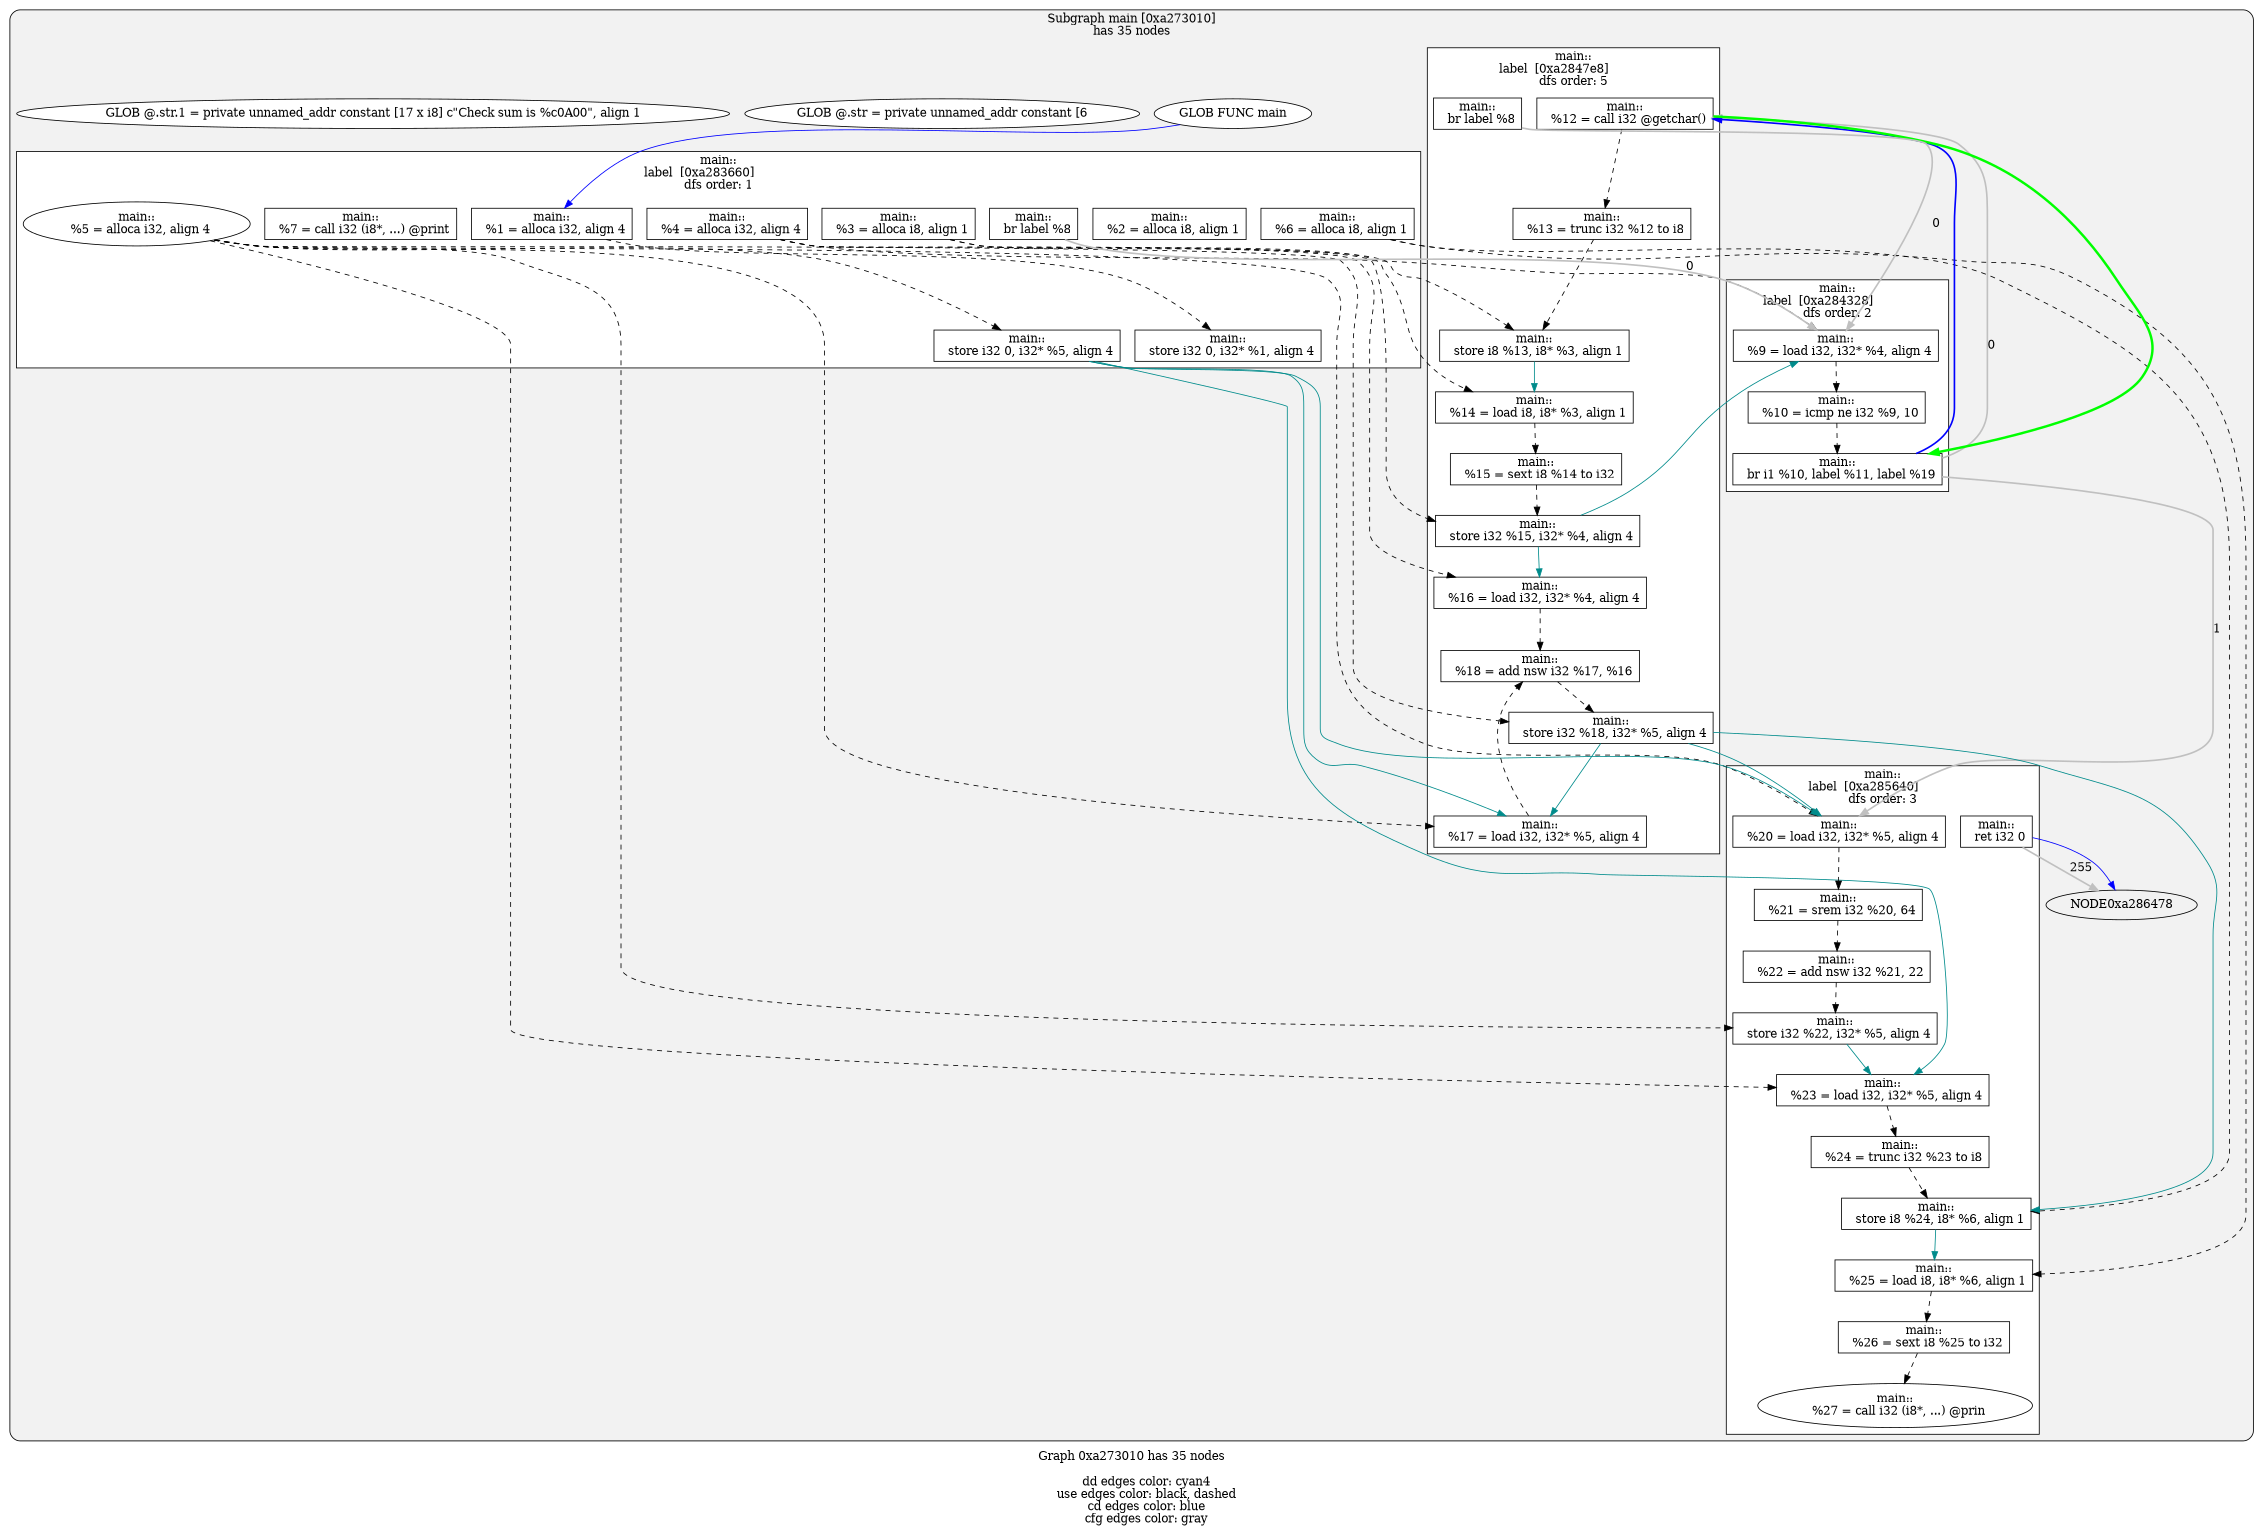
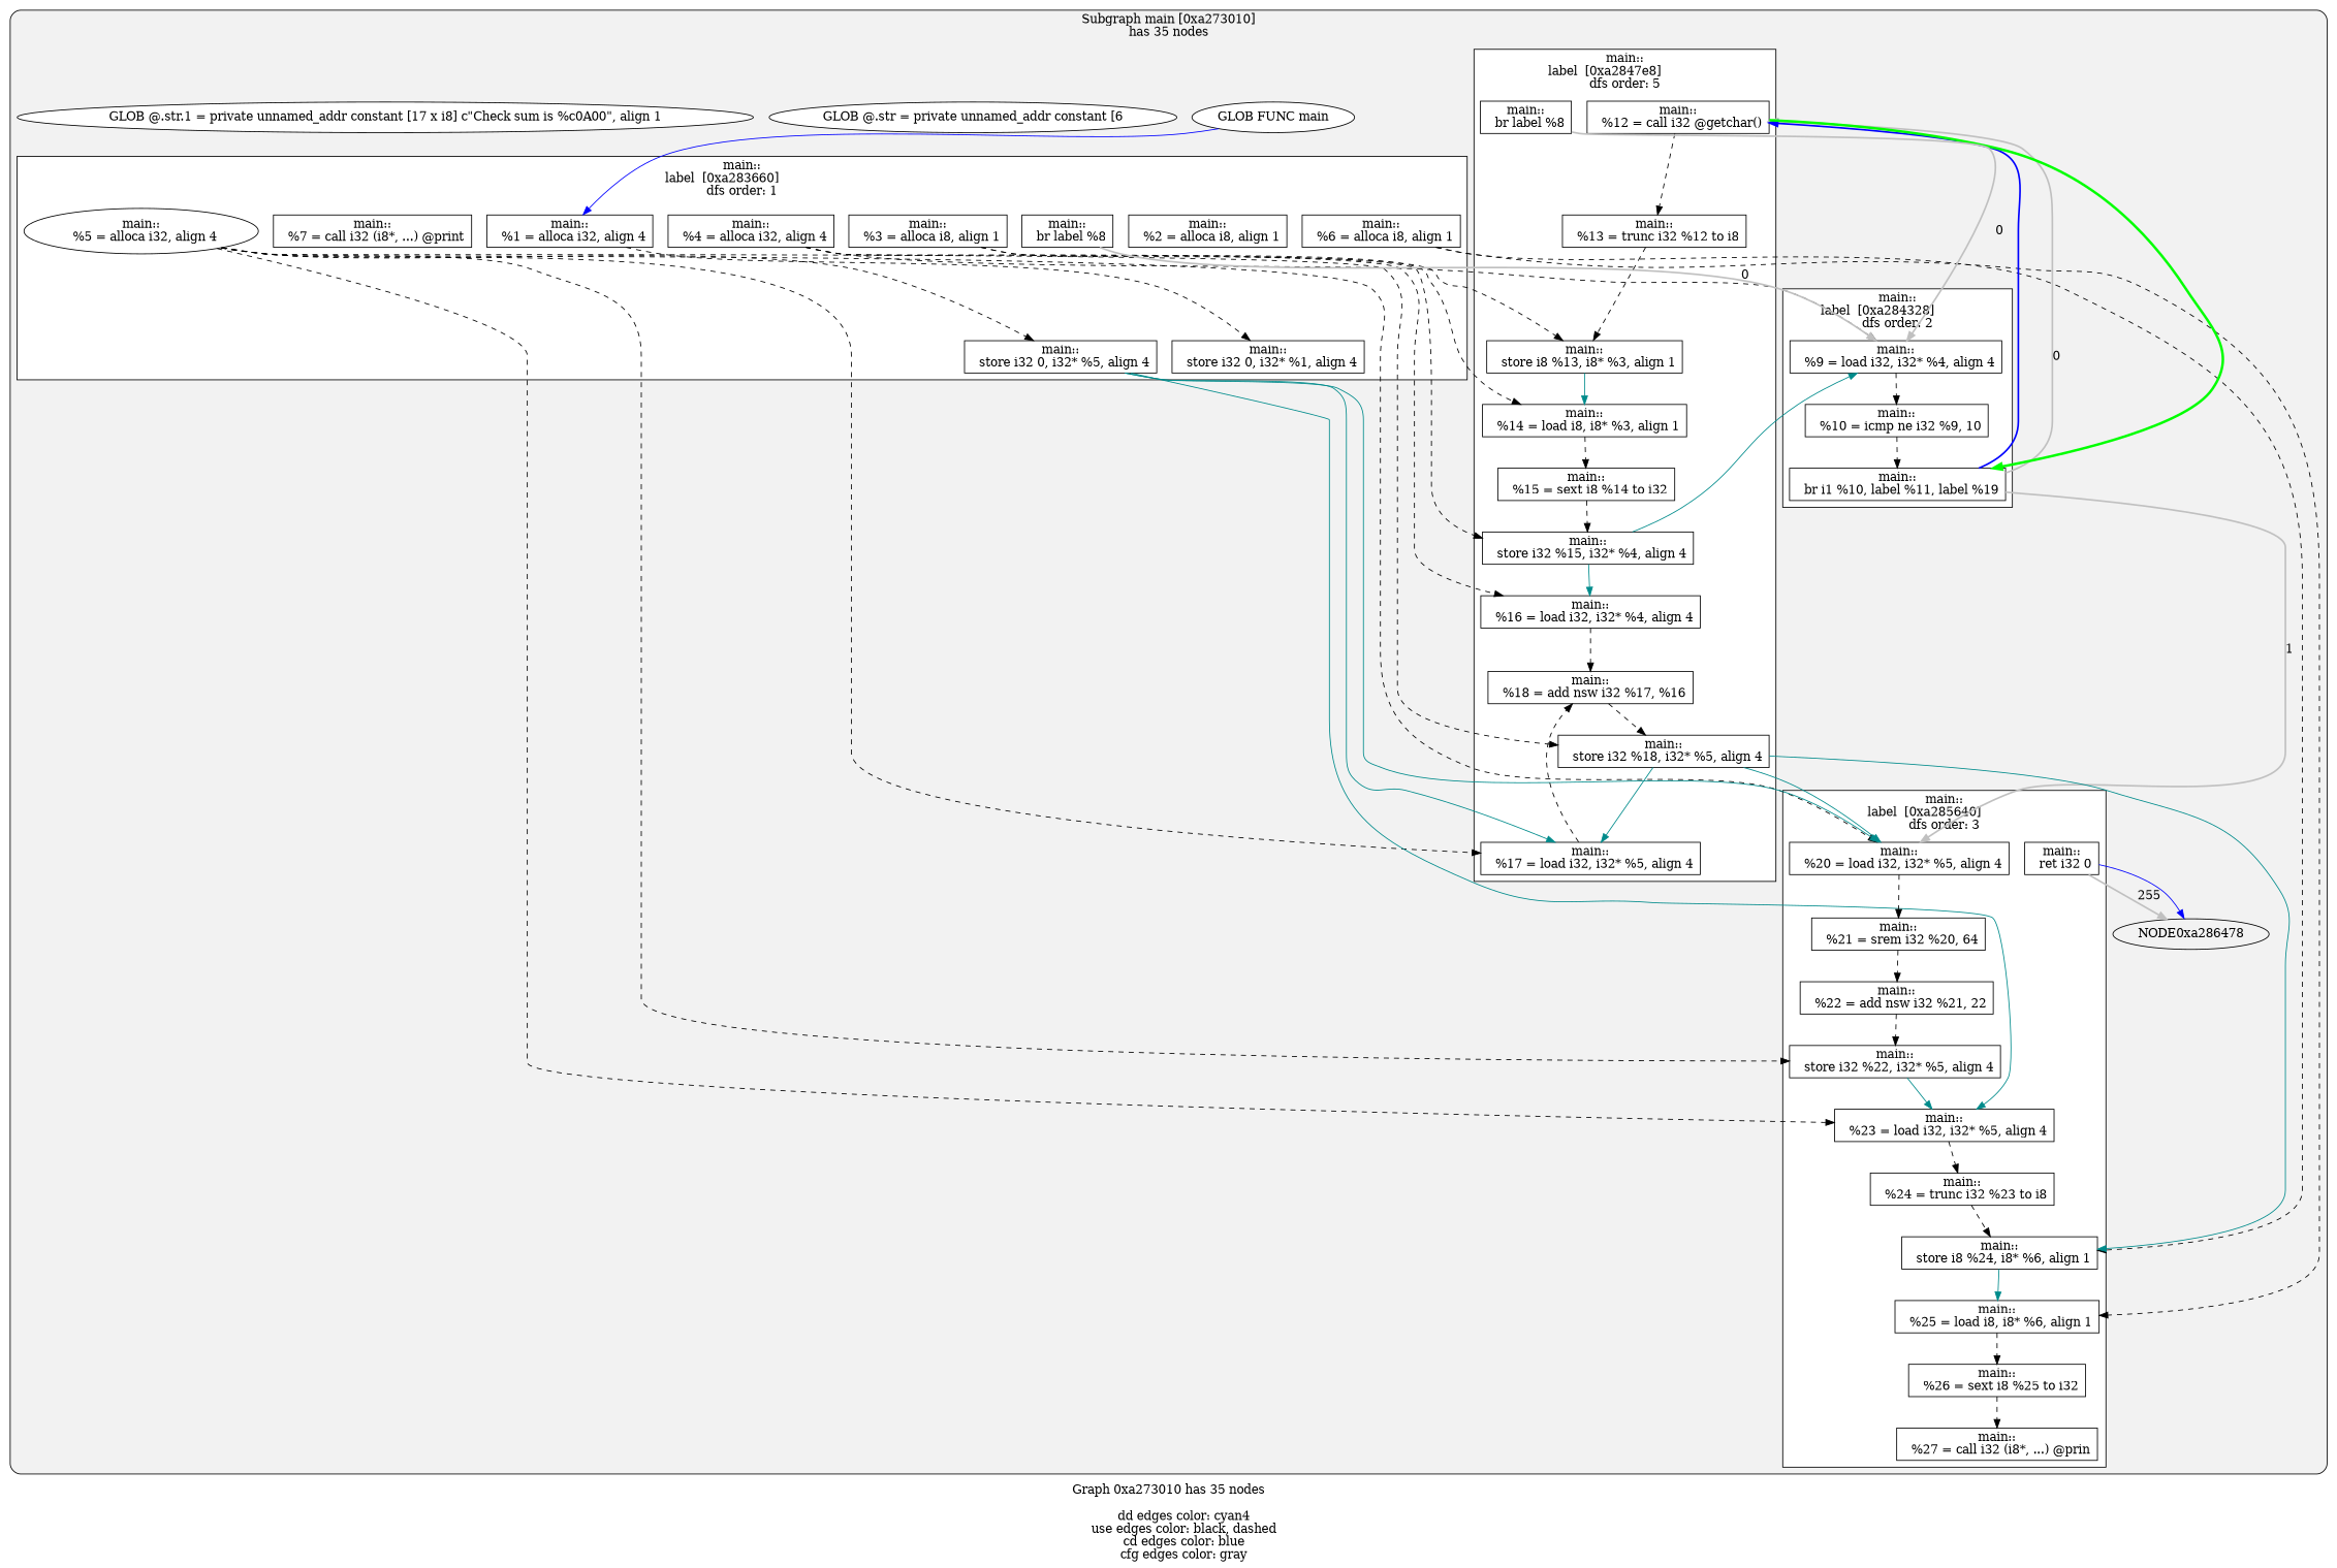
  digraph {
    compound=true
    label="Graph 0xa273010 has 35 nodes\n\n	dd edges color: cyan4\n	use edges color: black, dashed\n	cd edges color: blue\n	cfg edges color: gray"
    node [fillcolor=white shape=rect style=filled]
    edge [color=black rank=max style=dashed]
    n1 [label="main::\n  %1 = alloca i32, align 4"]
    n2 [label="main::\n  %2 = alloca i8, align 1"]
    n3 [label="main::\n  %3 = alloca i8, align 1"]
    n4 [label="main::\n  %4 = alloca i32, align 4"]
    n5 [label="main::\n  %5 = alloca i32, align 4" shape=ellipse]
    n6 [label="main::\n  %6 = alloca i8, align 1"]
    n7 [label="main::\n  store i32 0, i32* %1, align 4"]
    n8 [label="main::\n  store i32 0, i32* %5, align 4"]
    n9 [label="main::\n  %7 = call i32 (i8*, ...) @print"]
    n10 [label="main::\n  br label %8"]
    n11 [label="main::\n  %9 = load i32, i32* %4, align 4"]
    n12 [label="main::\n  %10 = icmp ne i32 %9, 10"]
    n13 [label="main::\n  br i1 %10, label %11, label %19"]
    n14 [label="main::\n  %12 = call i32 @getchar()"]
    n15 [label="main::\n  %13 = trunc i32 %12 to i8"]
    n16 [label="main::\n  store i8 %13, i8* %3, align 1"]
    n17 [label="main::\n  %14 = load i8, i8* %3, align 1"]
    n18 [label="main::\n  %15 = sext i8 %14 to i32"]
    n19 [label="main::\n  store i32 %15, i32* %4, align 4"]
    n20 [label="main::\n  %16 = load i32, i32* %4, align 4"]
    n21 [label="main::\n  %17 = load i32, i32* %5, align 4"]
    n22 [label="main::\n  %18 = add nsw i32 %17, %16"]
    n23 [label="main::\n  store i32 %18, i32* %5, align 4"]
    n24 [label="main::\n  br label %8"]
    n25 [label="main::\n  %20 = load i32, i32* %5, align 4"]
    n26 [label="main::\n  %21 = srem i32 %20, 64"]
    n27 [label="main::\n  %22 = add nsw i32 %21, 22"]
    n28 [label="main::\n  store i32 %22, i32* %5, align 4"]
    n29 [label="main::\n  %23 = load i32, i32* %5, align 4"]
    n30 [label="main::\n  %24 = trunc i32 %23 to i8"]
    n31 [label="main::\n  store i8 %24, i8* %6, align 1"]
    n32 [label="main::\n  %25 = load i8, i8* %6, align 1"]
    n33 [label="main::\n  %26 = sext i8 %25 to i32"]
-   n34 [label="main::\n  %27 = call i32 (i8*, ...) @prin" shape=ellipse]
+   n34 [label="main::\n  %27 = call i32 (i8*, ...) @prin"]
    n35 [label="main::\n  ret i32 0"]
    NODE0xa286478 [fillcolor="" shape="" style=""]
    n37 [label="GLOB FUNC main" shape=""]
    n38 [label="GLOB @.str = private unnamed_addr constant [6" shape=""]
    n39 [label="GLOB @.str.1 = private unnamed_addr constant [17 x i8] c\"Check sum is %c\0A\00\", align 1" shape=""]
    subgraph cluster_1 {
      fillcolor=gray95
      label="Subgraph main [0xa273010]\nhas 35 nodes\n"
      style="filled, rounded"
      NODE0xa286478
      n37
      n38
      n39
      subgraph cluster_2 {
        fillcolor=white
        label="main::\nlabel  [0xa283660]		\ndfs order: 1"
        style=filled
        n1
        n2
        n3
        n4
        n5
        n6
        n7
        n8
        n9
        n10
      }
      subgraph cluster_3 {
        fillcolor=white
        label="main::\nlabel  [0xa284328]		\ndfs order: 2"
        style=filled
        n11
        n12
        n13
      }
      subgraph cluster_4 {
        fillcolor=white
        label="main::\nlabel  [0xa2847e8]		\ndfs order: 5"
        style=filled
        n14
        n15
        n16
        n17
        n18
        n19
        n20
        n21
        n22
        n23
        n24
      }
      subgraph cluster_5 {
        fillcolor=white
        label="main::\nlabel  [0xa285640]		\ndfs order: 3"
        style=filled
        n25
        n26
        n27
        n28
        n29
        n30
        n31
        n32
        n33
        n34
        n35
      }
    }
    n1 -> n7
    n3 -> n16
    n3 -> n17
    n4 -> n11
    n4 -> n19
    n4 -> n20
    n5 -> n8
    n5 -> n21
    n5 -> n23
    n5 -> n25
    n5 -> n28
    n5 -> n29
    n6 -> n31
    n6 -> n32
    n8 -> n21 [color=cyan4 style=""]
    n8 -> n25 [color=cyan4 style=""]
    n8 -> n29 [color=cyan4 style=""]
    n10 -> n11 [color=gray label=0 penwidth=2 rank="" style=""]
    n11 -> n12
    n12 -> n13
    n13 -> n14 [color=gray label=0 penwidth=2 rank="" style=""]
    n13 -> n14 [color=blue penwidth=2 rank="" style=""]
    n13 -> n25 [color=gray label=1 penwidth=2 rank="" style=""]
    n14 -> n13 [color=green constraint=false penwidth=3 rank="" style=""]
    n14 -> n15
    n15 -> n16
    n16 -> n17 [color=cyan4 style=""]
    n17 -> n18
    n18 -> n19
    n19 -> n11 [color=cyan4 style=""]
    n19 -> n20 [color=cyan4 style=""]
    n20 -> n22
    n21 -> n22
    n22 -> n23
    n23 -> n21 [color=cyan4 style=""]
    n23 -> n25 [color=cyan4 style=""]
    n23 -> n31 [color=cyan4 style=""]
    n24 -> n11 [color=gray label=0 penwidth=2 rank="" style=""]
    n25 -> n26
    n26 -> n27
    n27 -> n28
    n28 -> n29 [color=cyan4 style=""]
    n29 -> n30
    n30 -> n31
    n31 -> n32 [color=cyan4 style=""]
    n32 -> n33
    n33 -> n34
    n35 -> NODE0xa286478 [color=gray label=255 penwidth=2 rank="" style=""]
    n35 -> NODE0xa286478 [color=blue rank="" style=""]
    n37 -> n1 [color=blue rank="" style=""]
  }
